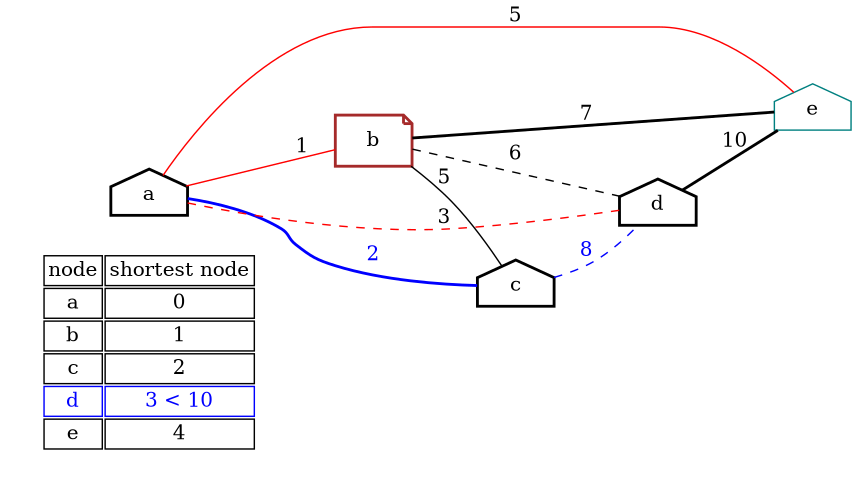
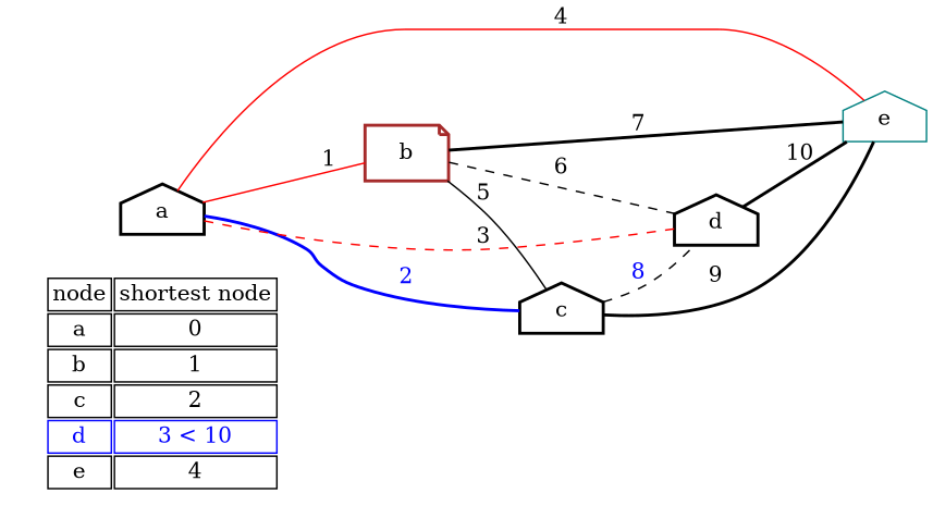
  graph {
    rankdir=LR
    scale=3
    node [color=black shape=house style=bold]
    edge [style=bold]
    n1 [color=blue label=<<table border="1" color="white">       <tr><td align="center" port="tree" color="black">node</td><td align="center" port="tree" color="black">shortest node</td></tr>       <tr><td align="center" port="tree" color="black">a</td><td align="center" port="tree" color="black">0</td></tr>       <tr><td align="center" port="tree" color="black">b</td><td align="center" port="tree" color="black">1</td></tr>       <tr><td align="center" port="tree" color="black">c</td><td align="center" port="tree" color="black">2</td></tr>       <tr><td align="center" port="tree" color="blue"><font color="blue">d</font></td><td align="center" port="tree" color="blue"><font color="blue">3 &lt; 10</font></td></tr>       <tr><td align="center" port="tree" color="black">e</td><td align="center" port="tree" color="black">4</td></tr>       </table>> shape=none style=""]
    n2 [label=a]
    n3 [color=brown label=b shape=note]
    n4 [label=c]
    n5 [label=d]
    n6 [color=teal label=e style=""]
    subgraph cluster_1 {
      color=white
      n1
    }
    n2 -- n3 [color=red label=1 style=solid]
    n2 -- n4 [color=blue fontcolor=blue label=2]
    n2 -- n5 [color=red label=3 style=dashed]
-   n2 -- n6 [color=red label=5 style=solid]
+   n2 -- n6 [color=red label=4 style=solid]
    n3 -- n4 [label=5 style=solid]
    n3 -- n5 [label=6 style=dashed]
    n3 -- n6 [label=7]
-   n4 -- n5 [color=blue fontcolor=blue label=8 style=dashed]
+   n4 -- n5 [color=black fontcolor=blue label=8 style=dashed]
+   n4 -- n6 [label=9]
    n5 -- n6 [label=10]
  }
